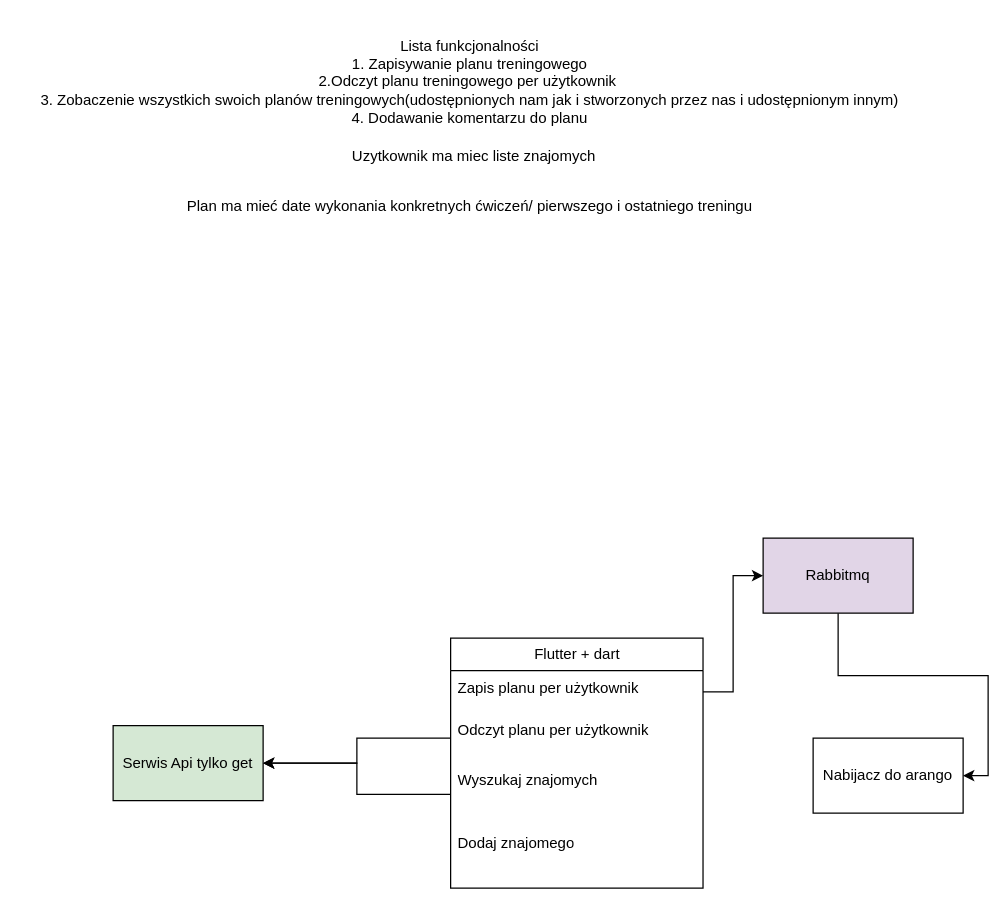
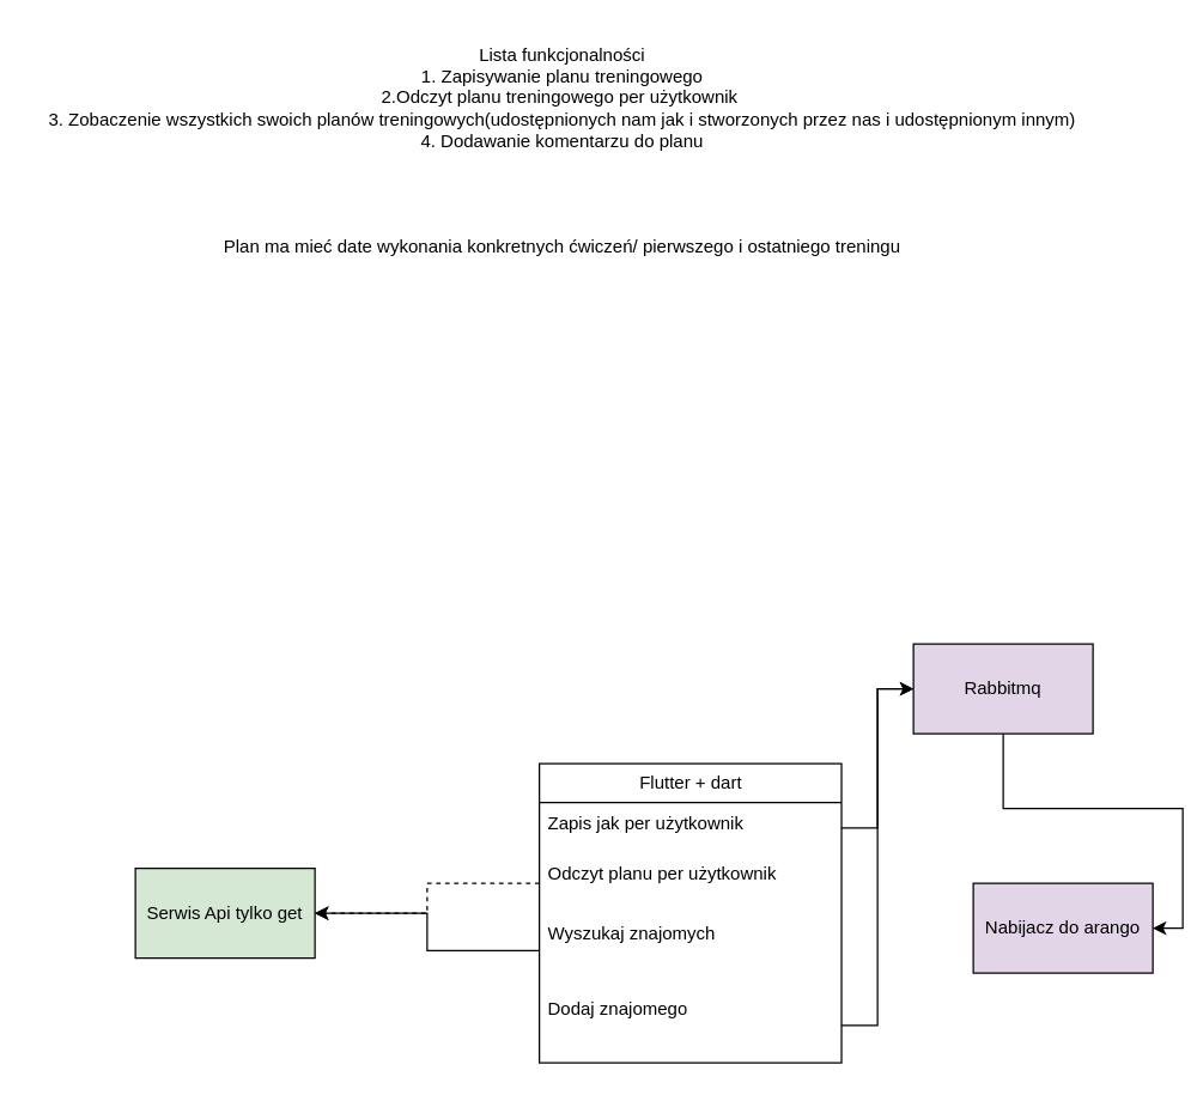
  <mxCell id="0" />
  <mxCell id="1" parent="0" />
  <mxCell id="2" value="Lista funkcjonalności&lt;br&gt;1. Zapisywanie planu treningowego&lt;br&gt;2.Odczyt planu treningowego per użytkownik&amp;nbsp;&lt;br&gt;3. Zobaczenie wszystkich swoich planów treningowych(udostępnionych nam jak i stworzonych przez nas i udostępnionym innym)&lt;br&gt;4. Dodawanie komentarzu do planu" style="text;html=1;align=center;verticalAlign=middle;resizable=0;points=[];autosize=1;strokeColor=none;fillColor=none;" vertex="1" parent="1"><mxGeometry width="710" height="90" as="geometry" x="20" y="20" /></mxCell>
  <mxCell id="3" value="Flutter + dart" style="swimlane;fontStyle=0;childLayout=stackLayout;horizontal=1;startSize=26;fillColor=none;horizontalStack=0;resizeParent=1;resizeParentMax=0;resizeLast=0;collapsible=1;marginBottom=0;html=1;" vertex="1" parent="1"><mxGeometry x="360" y="510" width="201.92" height="200" as="geometry" /></mxCell>
- <mxCell id="4" value="Zapis planu per użytkownik" style="text;strokeColor=none;fillColor=none;align=left;verticalAlign=top;spacingLeft=4;spacingRight=4;overflow=hidden;rotatable=0;points=[[0,0.5],[1,0.5]];portConstraint=eastwest;whiteSpace=wrap;html=1;" vertex="1" parent="3"><mxGeometry y="26" width="201.92" height="34" as="geometry" /></mxCell>
+ <mxCell id="4" value="Zapis jak per użytkownik" style="text;strokeColor=none;fillColor=none;align=left;verticalAlign=top;spacingLeft=4;spacingRight=4;overflow=hidden;rotatable=0;points=[[0,0.5],[1,0.5]];portConstraint=eastwest;whiteSpace=wrap;html=1;" vertex="1" parent="3"><mxGeometry y="26" width="201.92" height="34" as="geometry" /></mxCell>
  <mxCell id="5" value="Odczyt planu per użytkownik" style="text;strokeColor=none;fillColor=none;align=left;verticalAlign=top;spacingLeft=4;spacingRight=4;overflow=hidden;rotatable=0;points=[[0,0.5],[1,0.5]];portConstraint=eastwest;whiteSpace=wrap;html=1;" vertex="1" parent="3"><mxGeometry y="60" width="201.92" height="40" as="geometry" /></mxCell>
  <mxCell id="6" value="Wyszukaj znajomych" style="text;strokeColor=none;fillColor=none;align=left;verticalAlign=top;spacingLeft=4;spacingRight=4;overflow=hidden;rotatable=0;points=[[0,0.5],[1,0.5]];portConstraint=eastwest;whiteSpace=wrap;html=1;" vertex="1" parent="3"><mxGeometry y="100" width="201.92" height="50" as="geometry" /></mxCell>
  <mxCell id="7" value="Dodaj znajomego" style="text;strokeColor=none;fillColor=none;align=left;verticalAlign=top;spacingLeft=4;spacingRight=4;overflow=hidden;rotatable=0;points=[[0,0.5],[1,0.5]];portConstraint=eastwest;whiteSpace=wrap;html=1;" vertex="1" parent="3"><mxGeometry y="150" width="201.92" height="50" as="geometry" /></mxCell>
- <mxCell id="8" value="Uzytkownik ma miec liste znajomych&amp;nbsp;" style="text;html=1;align=center;verticalAlign=middle;resizable=0;points=[];autosize=1;strokeColor=none;fillColor=none;" vertex="1" parent="1"><mxGeometry x="270" y="110" width="220" height="30" as="geometry" /></mxCell>
- <mxCell id="9" value="Nabijacz do arango" style="whiteSpace=wrap;html=1;" vertex="1" parent="1"><mxGeometry x="650" y="590" width="120" height="60" as="geometry" /></mxCell>
+ <mxCell id="9" value="Nabijacz do arango" style="whiteSpace=wrap;html=1;fillColor=#e1d5e7;" vertex="1" parent="1"><mxGeometry x="650" y="590" width="120" height="60" as="geometry" /></mxCell>
  <mxCell id="10" value="Serwis Api tylko get" style="whiteSpace=wrap;html=1;fillColor=#d5e8d4;" vertex="1" parent="1"><mxGeometry x="90" y="580" width="120" height="60" as="geometry" /></mxCell>
- <mxCell id="11" style="edgeStyle=orthogonalEdgeStyle;rounded=0;orthogonalLoop=1;jettySize=auto;html=1;entryX=1;entryY=0.5;entryDx=0;entryDy=0;" edge="1" parent="1" source="5" target="10"><mxGeometry relative="1" as="geometry" /></mxCell>
+ <mxCell id="11" style="edgeStyle=orthogonalEdgeStyle;rounded=0;orthogonalLoop=1;jettySize=auto;html=1;entryX=1;entryY=0.5;entryDx=0;entryDy=0;dashed=1;" edge="1" parent="1" source="5" target="10"><mxGeometry relative="1" as="geometry" /></mxCell>
  <mxCell id="12" style="edgeStyle=orthogonalEdgeStyle;rounded=0;orthogonalLoop=1;jettySize=auto;html=1;entryX=1;entryY=0.5;entryDx=0;entryDy=0;" edge="1" parent="1" source="6" target="10"><mxGeometry relative="1" as="geometry" /></mxCell>
  <mxCell id="13" style="edgeStyle=orthogonalEdgeStyle;rounded=0;orthogonalLoop=1;jettySize=auto;html=1;entryX=1;entryY=0.5;entryDx=0;entryDy=0;" edge="1" parent="1" source="14" target="9"><mxGeometry relative="1" as="geometry" /></mxCell>
  <mxCell id="14" value="Rabbitmq" style="rounded=0;whiteSpace=wrap;html=1;fillColor=#e1d5e7;" vertex="1" parent="1"><mxGeometry x="610" y="430" width="120" height="60" as="geometry" /></mxCell>
  <mxCell id="15" style="edgeStyle=orthogonalEdgeStyle;rounded=0;orthogonalLoop=1;jettySize=auto;html=1;entryX=0;entryY=0.5;entryDx=0;entryDy=0;" edge="1" parent="1" source="4" target="14"><mxGeometry relative="1" as="geometry" /></mxCell>
+ <mxCell id="16" style="edgeStyle=orthogonalEdgeStyle;rounded=0;orthogonalLoop=1;jettySize=auto;html=1;entryX=0;entryY=0.5;entryDx=0;entryDy=0;" edge="1" parent="1" source="7" target="14"><mxGeometry relative="1" as="geometry" /></mxCell>
  <mxCell id="17" value="Plan ma mieć date wykonania konkretnych ćwiczeń/ pierwszego i ostatniego treningu&lt;br&gt;" style="text;html=1;align=center;verticalAlign=middle;resizable=0;points=[];autosize=1;strokeColor=none;fillColor=none;" vertex="1" parent="1"><mxGeometry x="135" y="150" width="480" height="30" as="geometry" /></mxCell>
